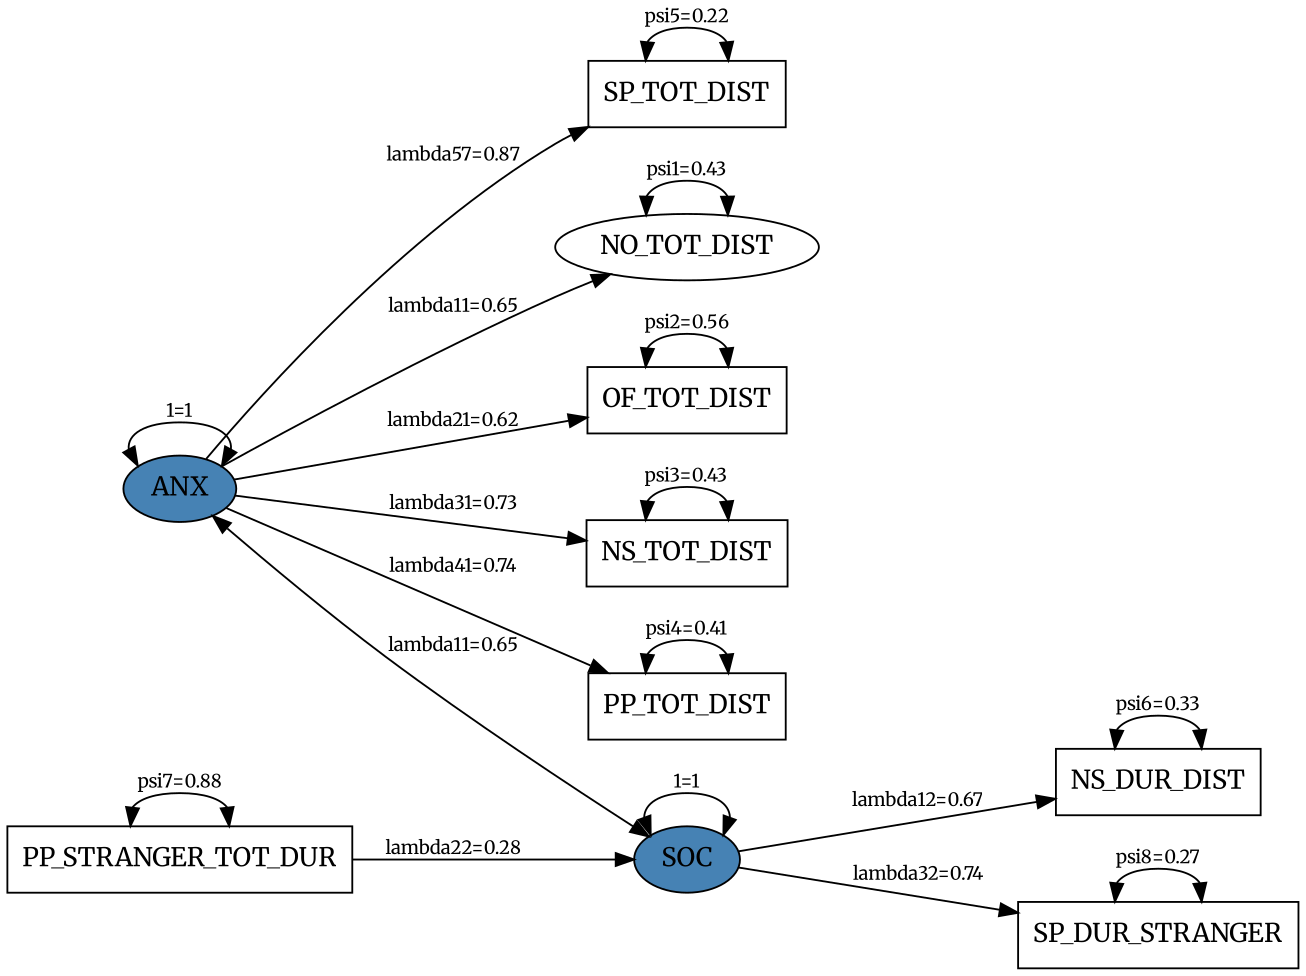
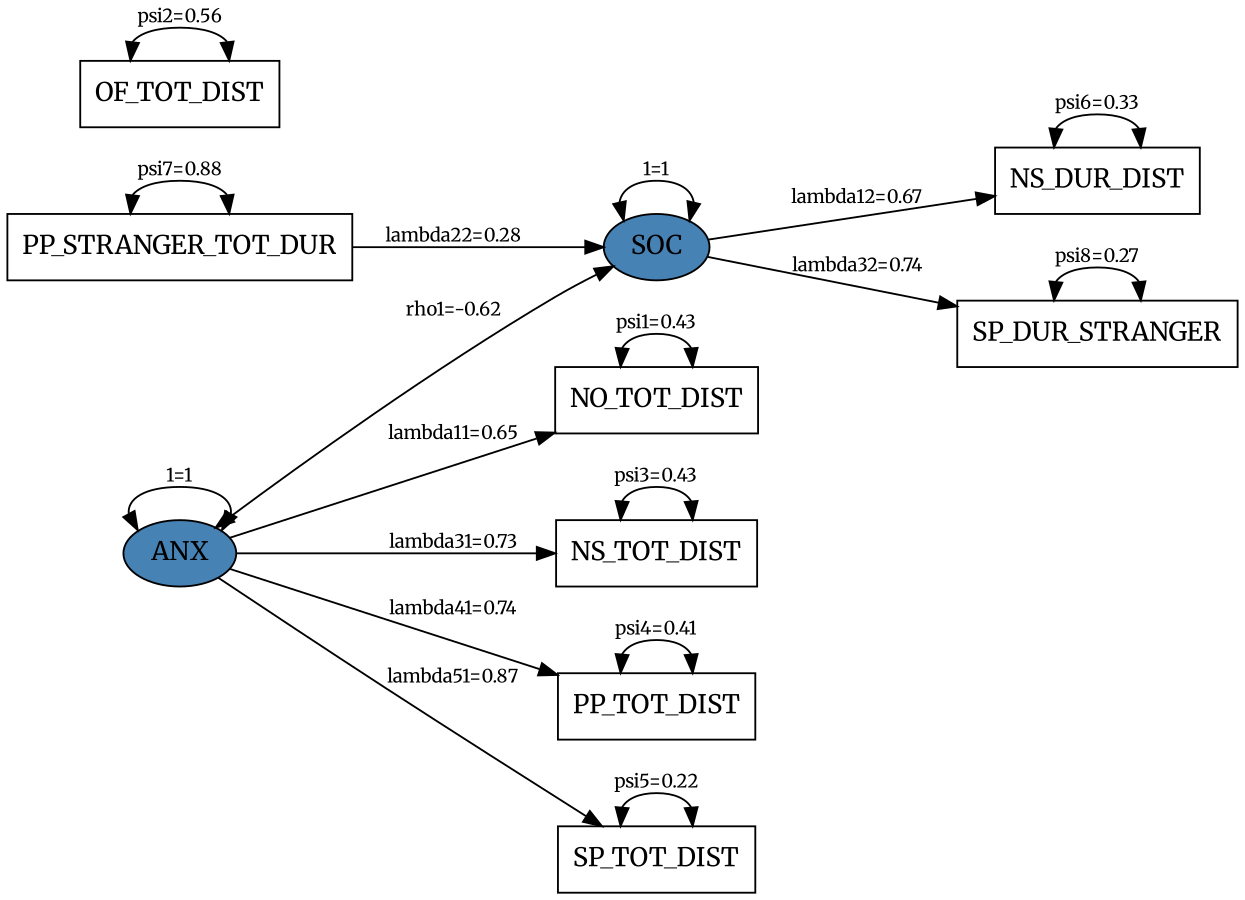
  digraph {
    fontname=Merriweather
    rankdir=LR
    node [fillcolor=transparent fontname=Merriweather fontsize=14 shape=box style=filled]
    edge [color=black dir=both fontname=Merriweather fontsize=10 penwidth=1.001]
    ANX [fillcolor=steelblue shape=ellipse]
    SOC [fillcolor=steelblue shape=ellipse]
-   NO_TOT_DIST [shape=ellipse]
+   NO_TOT_DIST
    OF_TOT_DIST
    NS_TOT_DIST
    PP_TOT_DIST
    SP_TOT_DIST
    n8 [label=NS_DUR_DIST]
    SP_DUR_STRANGER
    PP_STRANGER_TOT_DUR
    ANX -> ANX [label="1=1"]
-   ANX -> SOC [label="lambda11=0.65"]
+   ANX -> SOC [label="rho1=-0.62"]
    ANX -> NO_TOT_DIST [label="lambda11=0.65" dir=""]
-   ANX -> OF_TOT_DIST [label="lambda21=0.62" dir=""]
    ANX -> NS_TOT_DIST [label="lambda31=0.73" dir=""]
    ANX -> PP_TOT_DIST [label="lambda41=0.74" dir=""]
-   ANX -> SP_TOT_DIST [label="lambda57=0.87" dir=""]
+   ANX -> SP_TOT_DIST [label="lambda51=0.87" dir=""]
    SOC -> SOC [label="1=1"]
    SOC -> n8 [label="lambda12=0.67" dir=""]
    SOC -> SP_DUR_STRANGER [label="lambda32=0.74" dir=""]
    NO_TOT_DIST -> NO_TOT_DIST [label="psi1=0.43"]
    OF_TOT_DIST -> OF_TOT_DIST [label="psi2=0.56"]
    NS_TOT_DIST -> NS_TOT_DIST [label="psi3=0.43"]
    PP_TOT_DIST -> PP_TOT_DIST [label="psi4=0.41"]
    SP_TOT_DIST -> SP_TOT_DIST [label="psi5=0.22"]
    n8 -> n8 [label="psi6=0.33"]
    SP_DUR_STRANGER -> SP_DUR_STRANGER [label="psi8=0.27"]
    PP_STRANGER_TOT_DUR -> SOC [label="lambda22=0.28" dir=""]
    PP_STRANGER_TOT_DUR -> PP_STRANGER_TOT_DUR [label="psi7=0.88"]
  }
